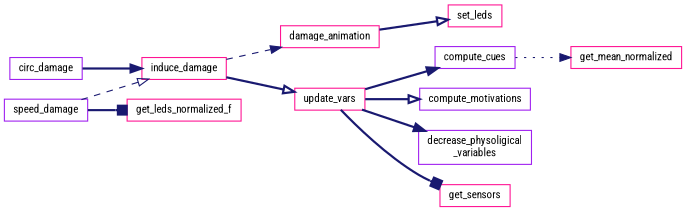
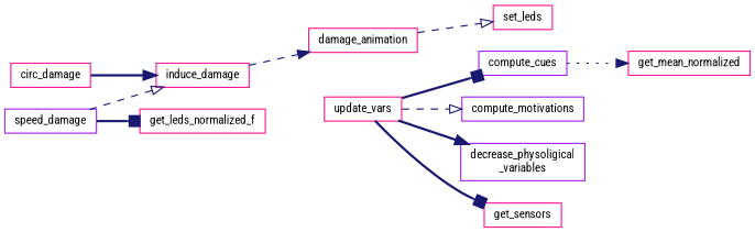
  digraph {
    fontname="Roboto Condensed"
    rankdir=LR
    node [color=deeppink fillcolor=white fontname="Roboto Condensed" fontsize=10 shape=record style=filled]
    edge [arrowhead=normal color=midnightblue fontname="Roboto Condensed" fontsize=10 labelfontname=Helvetica labelfontsize=10 style=bold]
-   n1 [color=purple height=0.2 label=circ_damage width=0.4]
+   n1 [height=0.2 label=circ_damage width=0.4]
    n2 [height=0.2 label=induce_damage width=0.4]
    n3 [color=purple height=0.2 label=speed_damage width=0.4]
    n4 [height=0.2 label=get_leds_normalized_f width=0.4]
    n5 [height=0.2 label=damage_animation width=0.4]
    n6 [height=0.2 label=update_vars width=0.4]
    n7 [height=0.2 label=set_leds width=0.4]
    n8 [color=purple height=0.2 label=compute_cues width=0.4]
    n9 [color=purple height=0.2 label=compute_motivations width=0.4]
    n10 [color=purple height=0.2 label="decrease_physoligical\l_variables" width=0.4]
    n11 [height=0.2 label=get_sensors width=0.4]
    n12 [height=0.2 label=get_mean_normalized width=0.4]
    n1 -> n2
    n2 -> n5 [style=dashed]
-   n2 -> n6 [arrowhead=onormal]
    n3 -> n2 [arrowhead=onormal style=dashed]
    n3 -> n4 [arrowhead=box]
-   n5 -> n7 [arrowhead=onormal]
-   n6 -> n8
-   n6 -> n9 [arrowhead=onormal]
+   n5 -> n7 [arrowhead=onormal style=dashed]
+   n6 -> n8 [arrowhead=box]
+   n6 -> n9 [arrowhead=onormal style=dashed]
    n6 -> n10
    n6 -> n11 [arrowhead=box]
    n8 -> n12 [style=dotted]
  }
